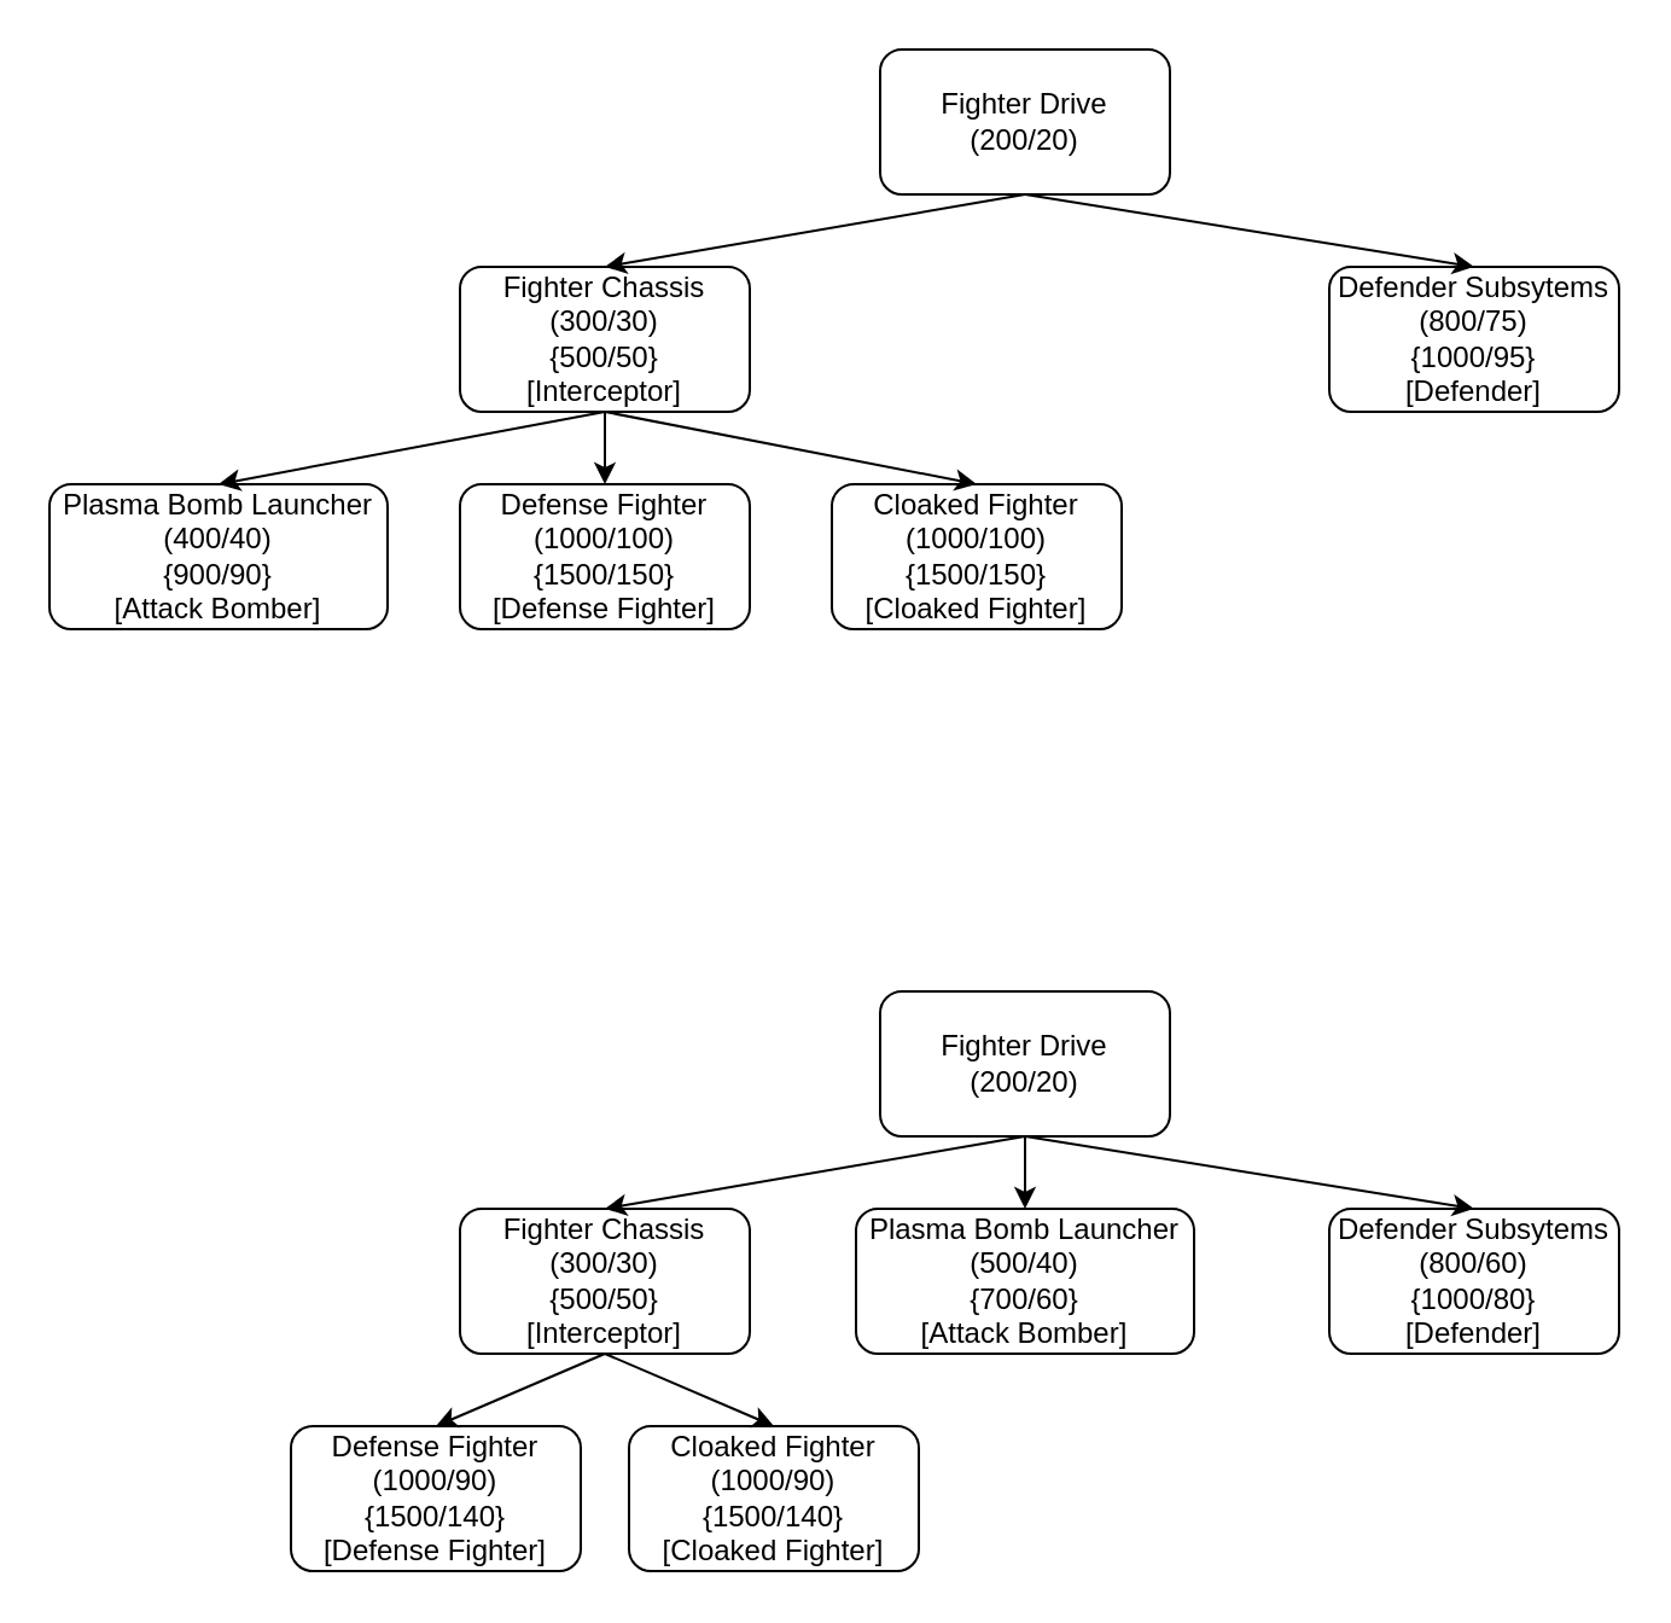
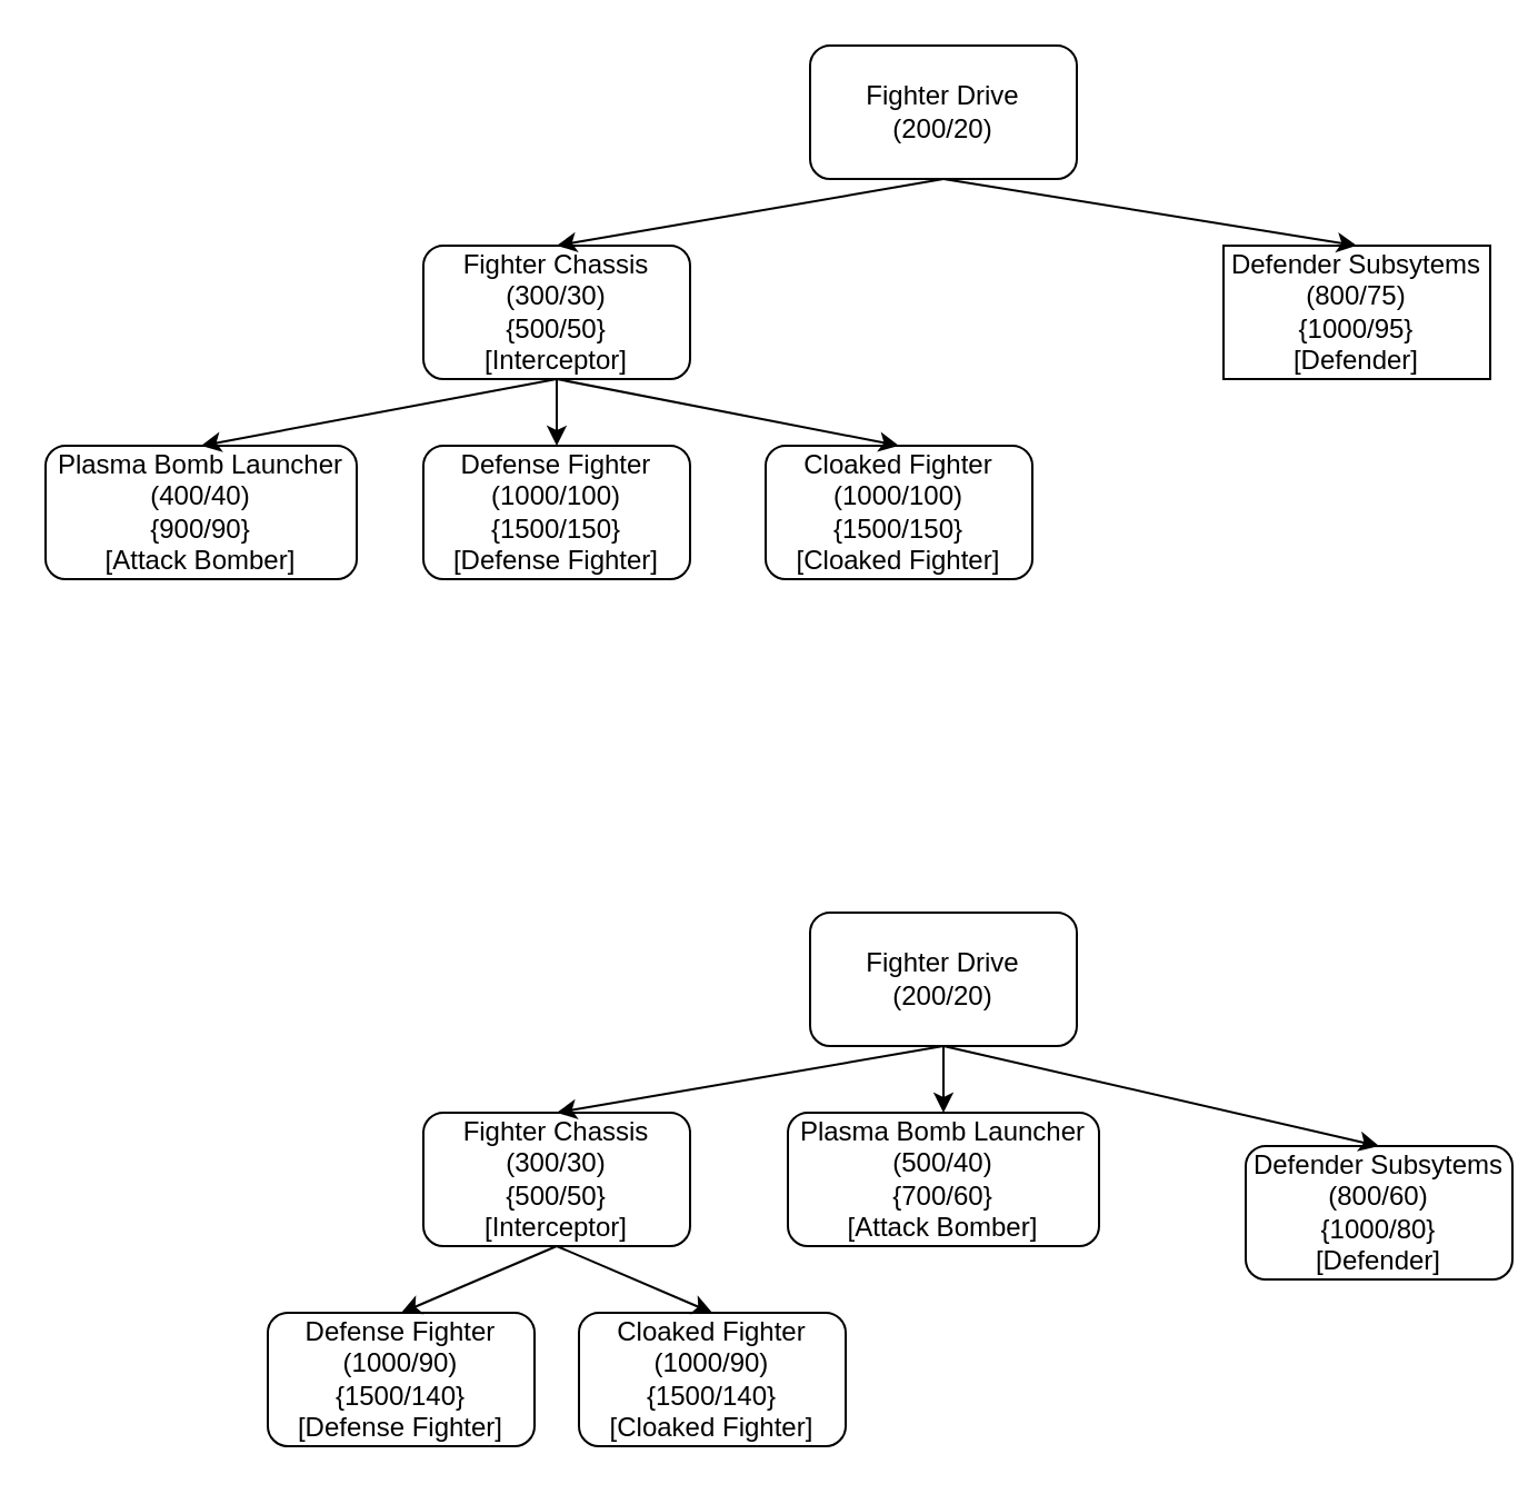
  <mxCell id="0" />
  <mxCell id="1" parent="0" />
  <mxCell id="2" value="Fighter Drive&lt;br&gt;(200/20)" style="rounded=1;whiteSpace=wrap;html=1;" parent="1" vertex="1"><mxGeometry x="364" y="20" width="120" height="60" as="geometry" /></mxCell>
  <mxCell id="3" value="Fighter Chassis&lt;br&gt;(300/30)&lt;br&gt;{500/50}&lt;br&gt;[Interceptor]" style="rounded=1;whiteSpace=wrap;html=1;" parent="1" vertex="1"><mxGeometry x="190" y="110" width="120" height="60" as="geometry" /></mxCell>
- <mxCell id="4" value="Defender Subsytems&lt;br&gt;(800/75)&lt;br&gt;{1000/95}&lt;br&gt;[Defender]" style="rounded=1;whiteSpace=wrap;html=1;" parent="1" vertex="1"><mxGeometry x="550" y="110" width="120" height="60" as="geometry" /></mxCell>
+ <mxCell id="4" value="Defender Subsytems&lt;br&gt;(800/75)&lt;br&gt;{1000/95}&lt;br&gt;[Defender]" style="whiteSpace=wrap;html=1;rounded=0;" parent="1" vertex="1"><mxGeometry x="550" y="110" width="120" height="60" as="geometry" /></mxCell>
  <mxCell id="5" value="Plasma Bomb Launcher&lt;br&gt;(400/40)&lt;br&gt;{900/90}&lt;br&gt;[Attack Bomber]" style="rounded=1;whiteSpace=wrap;html=1;" parent="1" vertex="1"><mxGeometry x="20" y="200" width="140" height="60" as="geometry" /></mxCell>
  <mxCell id="6" value="Defense Fighter&lt;br&gt;(1000/100)&lt;br&gt;{1500/150}&lt;br&gt;[Defense Fighter]" style="rounded=1;whiteSpace=wrap;html=1;" parent="1" vertex="1"><mxGeometry x="190" y="200" width="120" height="60" as="geometry" /></mxCell>
  <mxCell id="7" value="Cloaked Fighter&lt;br&gt;(1000/100)&lt;br&gt;{1500/150}&lt;br&gt;[Cloaked Fighter]" style="rounded=1;whiteSpace=wrap;html=1;" parent="1" vertex="1"><mxGeometry x="344" y="200" width="120" height="60" as="geometry" /></mxCell>
  <mxCell id="8" value="" style="endArrow=classic;html=1;exitX=0.5;exitY=1;exitDx=0;exitDy=0;entryX=0.5;entryY=0;entryDx=0;entryDy=0;" parent="1" source="2" target="3" edge="1"><mxGeometry width="50" height="50" relative="1" as="geometry"><mxPoint x="400" y="330" as="sourcePoint" /><mxPoint x="450" y="280" as="targetPoint" /></mxGeometry></mxCell>
  <mxCell id="9" value="" style="endArrow=classic;html=1;exitX=0.5;exitY=1;exitDx=0;exitDy=0;entryX=0.5;entryY=0;entryDx=0;entryDy=0;" parent="1" source="3" target="5" edge="1"><mxGeometry width="50" height="50" relative="1" as="geometry"><mxPoint x="400" y="330" as="sourcePoint" /><mxPoint x="450" y="280" as="targetPoint" /></mxGeometry></mxCell>
  <mxCell id="10" value="" style="endArrow=classic;html=1;exitX=0.5;exitY=1;exitDx=0;exitDy=0;entryX=0.5;entryY=0;entryDx=0;entryDy=0;" parent="1" source="3" target="6" edge="1"><mxGeometry width="50" height="50" relative="1" as="geometry"><mxPoint x="260" y="180" as="sourcePoint" /><mxPoint x="100" y="210" as="targetPoint" /></mxGeometry></mxCell>
  <mxCell id="11" value="" style="endArrow=classic;html=1;exitX=0.5;exitY=1;exitDx=0;exitDy=0;entryX=0.5;entryY=0;entryDx=0;entryDy=0;" parent="1" source="3" target="7" edge="1"><mxGeometry width="50" height="50" relative="1" as="geometry"><mxPoint x="270" y="190" as="sourcePoint" /><mxPoint x="110" y="220" as="targetPoint" /></mxGeometry></mxCell>
  <mxCell id="12" value="" style="endArrow=classic;html=1;exitX=0.5;exitY=1;exitDx=0;exitDy=0;entryX=0.5;entryY=0;entryDx=0;entryDy=0;" parent="1" source="2" target="4" edge="1"><mxGeometry width="50" height="50" relative="1" as="geometry"><mxPoint x="374" y="90" as="sourcePoint" /><mxPoint x="320" y="120" as="targetPoint" /></mxGeometry></mxCell>
  <mxCell id="13" value="Fighter Drive&lt;br&gt;(200/20)" style="rounded=1;whiteSpace=wrap;html=1;" vertex="1" parent="1"><mxGeometry x="364" y="410" width="120" height="60" as="geometry" /></mxCell>
  <mxCell id="14" value="Fighter Chassis&lt;br&gt;(300/30)&lt;br&gt;{500/50}&lt;br&gt;[Interceptor]" style="rounded=1;whiteSpace=wrap;html=1;" vertex="1" parent="1"><mxGeometry x="190" y="500" width="120" height="60" as="geometry" /></mxCell>
- <mxCell id="15" value="Defender Subsytems&lt;br&gt;(800/60)&lt;br&gt;{1000/80}&lt;br&gt;[Defender]" style="rounded=1;whiteSpace=wrap;html=1;" vertex="1" parent="1"><mxGeometry x="550" y="500" width="120" height="60" as="geometry" /></mxCell>
+ <mxCell id="15" value="Defender Subsytems&lt;br&gt;(800/60)&lt;br&gt;{1000/80}&lt;br&gt;[Defender]" style="rounded=1;whiteSpace=wrap;html=1;" vertex="1" parent="1"><mxGeometry x="560" y="515" width="120" height="60" as="geometry" /></mxCell>
  <mxCell id="16" value="Plasma Bomb Launcher&lt;br&gt;(500/40)&lt;br&gt;{700/60}&lt;br&gt;[Attack Bomber]" style="rounded=1;whiteSpace=wrap;html=1;" vertex="1" parent="1"><mxGeometry x="354" y="500" width="140" height="60" as="geometry" /></mxCell>
  <mxCell id="17" value="Defense Fighter&lt;br&gt;(1000/90)&lt;br&gt;{1500/140}&lt;br&gt;[Defense Fighter]" style="rounded=1;whiteSpace=wrap;html=1;" vertex="1" parent="1"><mxGeometry x="120" y="590" width="120" height="60" as="geometry" /></mxCell>
  <mxCell id="18" value="Cloaked Fighter&lt;br&gt;(1000/90)&lt;br&gt;{1500/140}&lt;br&gt;[Cloaked Fighter]" style="rounded=1;whiteSpace=wrap;html=1;" vertex="1" parent="1"><mxGeometry x="260" y="590" width="120" height="60" as="geometry" /></mxCell>
  <mxCell id="19" value="" style="endArrow=classic;html=1;exitX=0.5;exitY=1;exitDx=0;exitDy=0;entryX=0.5;entryY=0;entryDx=0;entryDy=0;" edge="1" parent="1" source="13" target="14"><mxGeometry width="50" height="50" relative="1" as="geometry"><mxPoint x="400" y="720" as="sourcePoint" /><mxPoint x="450" y="670" as="targetPoint" /></mxGeometry></mxCell>
  <mxCell id="20" value="" style="endArrow=classic;html=1;exitX=0.5;exitY=1;exitDx=0;exitDy=0;entryX=0.5;entryY=0;entryDx=0;entryDy=0;" edge="1" parent="1" source="13" target="16"><mxGeometry width="50" height="50" relative="1" as="geometry"><mxPoint x="400" y="720" as="sourcePoint" /><mxPoint x="450" y="670" as="targetPoint" /></mxGeometry></mxCell>
  <mxCell id="21" value="" style="endArrow=classic;html=1;exitX=0.5;exitY=1;exitDx=0;exitDy=0;entryX=0.5;entryY=0;entryDx=0;entryDy=0;" edge="1" parent="1" source="14" target="17"><mxGeometry width="50" height="50" relative="1" as="geometry"><mxPoint x="260" y="570" as="sourcePoint" /><mxPoint x="100" y="600" as="targetPoint" /></mxGeometry></mxCell>
  <mxCell id="22" value="" style="endArrow=classic;html=1;exitX=0.5;exitY=1;exitDx=0;exitDy=0;entryX=0.5;entryY=0;entryDx=0;entryDy=0;" edge="1" parent="1" source="14" target="18"><mxGeometry width="50" height="50" relative="1" as="geometry"><mxPoint x="270" y="580" as="sourcePoint" /><mxPoint x="110" y="610" as="targetPoint" /></mxGeometry></mxCell>
  <mxCell id="23" value="" style="endArrow=classic;html=1;exitX=0.5;exitY=1;exitDx=0;exitDy=0;entryX=0.5;entryY=0;entryDx=0;entryDy=0;" edge="1" parent="1" source="13" target="15"><mxGeometry width="50" height="50" relative="1" as="geometry"><mxPoint x="374" y="480" as="sourcePoint" /><mxPoint x="320" y="510" as="targetPoint" /></mxGeometry></mxCell>
